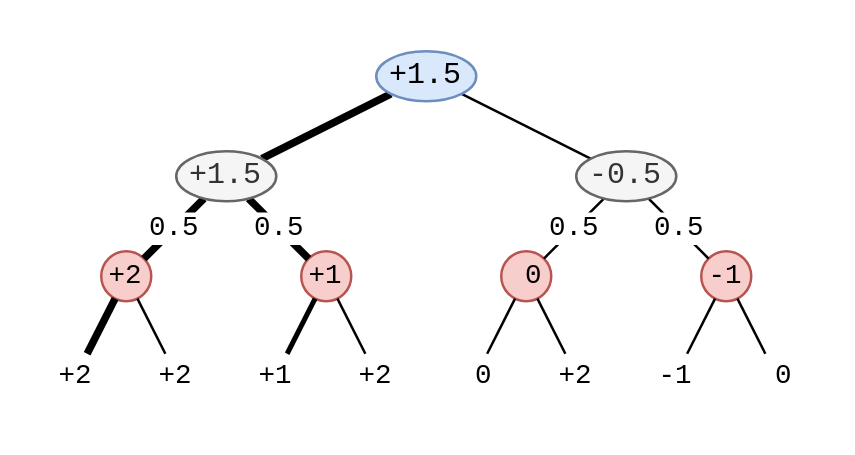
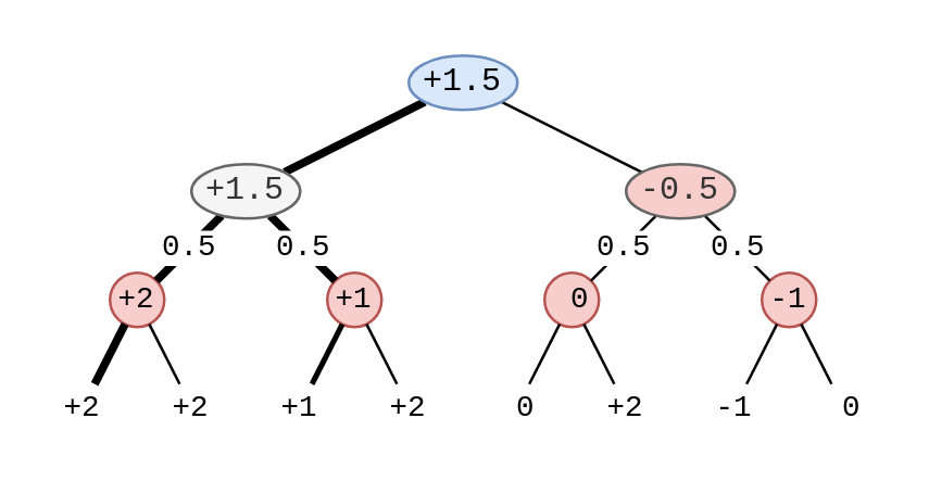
  <mxCell id="0" />
  <mxCell id="1" parent="0" />
  <mxCell id="2" value="" style="endArrow=none;html=1;rounded=0;fontFamily=Courier New;fontSize=11;strokeWidth=3;" parent="1" source="28" target="30" edge="1"><mxGeometry width="50" height="50" relative="1" as="geometry"><mxPoint x="98.944" y="65.528" as="sourcePoint" /><mxPoint x="161.056" y="34.472" as="targetPoint" /></mxGeometry></mxCell>
  <mxCell id="3" value="" style="endArrow=none;html=1;rounded=0;fontFamily=Courier New;fontSize=11;" parent="1" source="29" target="30" edge="1"><mxGeometry width="50" height="50" relative="1" as="geometry"><mxPoint x="241.056" y="65.528" as="sourcePoint" /><mxPoint x="178.944" y="34.472" as="targetPoint" /></mxGeometry></mxCell>
  <mxCell id="4" value="+2" style="ellipse;whiteSpace=wrap;html=1;aspect=fixed;fontFamily=Courier New;fontSize=11;fillColor=#f8cecc;strokeColor=#b85450;" parent="1" vertex="1"><mxGeometry x="40" y="100" width="20" height="20" as="geometry" /></mxCell>
  <mxCell id="5" value="+1" style="ellipse;whiteSpace=wrap;html=1;aspect=fixed;fontFamily=Courier New;fontSize=11;fillColor=#f8cecc;strokeColor=#b85450;" parent="1" vertex="1"><mxGeometry x="120" y="100" width="20" height="20" as="geometry" /></mxCell>
  <mxCell id="6" value="&amp;nbsp;0" style="ellipse;whiteSpace=wrap;html=1;aspect=fixed;fontFamily=Courier New;fontSize=11;fillColor=#f8cecc;strokeColor=#b85450;" parent="1" vertex="1"><mxGeometry x="200" y="100" width="20" height="20" as="geometry" /></mxCell>
  <mxCell id="7" value="-1" style="ellipse;whiteSpace=wrap;html=1;aspect=fixed;fontFamily=Courier New;fontSize=11;fillColor=#f8cecc;strokeColor=#b85450;" parent="1" vertex="1"><mxGeometry x="280" y="100" width="20" height="20" as="geometry" /></mxCell>
  <mxCell id="8" value="0.5" style="endArrow=none;html=1;rounded=0;fontFamily=Courier New;fontSize=11;strokeWidth=3;" parent="1" source="4" target="28" edge="1"><mxGeometry width="50" height="50" relative="1" as="geometry"><mxPoint x="180" y="58" as="sourcePoint" /><mxPoint x="82.929" y="77.071" as="targetPoint" /></mxGeometry></mxCell>
  <mxCell id="9" value="0.5" style="endArrow=none;html=1;rounded=0;fontFamily=Courier New;fontSize=11;strokeWidth=3;" parent="1" source="5" target="28" edge="1"><mxGeometry width="50" height="50" relative="1" as="geometry"><mxPoint x="107" y="123" as="sourcePoint" /><mxPoint x="97.071" y="77.071" as="targetPoint" /></mxGeometry></mxCell>
  <mxCell id="10" value="0.5" style="endArrow=none;html=1;rounded=0;fontFamily=Courier New;fontSize=11;" parent="1" source="6" target="29" edge="1"><mxGeometry width="50" height="50" relative="1" as="geometry"><mxPoint x="67" y="130" as="sourcePoint" /><mxPoint x="242.929" y="77.071" as="targetPoint" /></mxGeometry></mxCell>
  <mxCell id="11" value="0.5" style="endArrow=none;html=1;rounded=0;fontFamily=Courier New;fontSize=11;" parent="1" source="7" target="29" edge="1"><mxGeometry width="50" height="50" relative="1" as="geometry"><mxPoint x="207" y="120" as="sourcePoint" /><mxPoint x="257.071" y="77.071" as="targetPoint" /></mxGeometry></mxCell>
  <mxCell id="12" value="+2" style="ellipse;whiteSpace=wrap;html=1;aspect=fixed;fontFamily=Courier New;fontSize=11;strokeColor=#FFFFFF;" parent="1" vertex="1"><mxGeometry x="20" y="140" width="20" height="20" as="geometry" /></mxCell>
  <mxCell id="13" value="+2" style="ellipse;whiteSpace=wrap;html=1;aspect=fixed;fontFamily=Courier New;fontSize=11;strokeColor=#FFFFFF;" parent="1" vertex="1"><mxGeometry x="60" y="140" width="20" height="20" as="geometry" /></mxCell>
  <mxCell id="14" value="" style="endArrow=none;html=1;rounded=0;fontFamily=Courier New;fontSize=11;strokeWidth=3;" parent="1" source="12" target="4" edge="1"><mxGeometry width="50" height="50" relative="1" as="geometry"><mxPoint x="-3" y="170" as="sourcePoint" /><mxPoint x="103" y="97" as="targetPoint" /></mxGeometry></mxCell>
  <mxCell id="15" value="" style="endArrow=none;html=1;rounded=0;fontFamily=Courier New;fontSize=11;" parent="1" source="13" target="4" edge="1"><mxGeometry width="50" height="50" relative="1" as="geometry"><mxPoint x="137" y="160" as="sourcePoint" /><mxPoint x="119" y="95" as="targetPoint" /></mxGeometry></mxCell>
  <mxCell id="16" value="+1" style="ellipse;whiteSpace=wrap;html=1;aspect=fixed;fontFamily=Courier New;fontSize=11;strokeColor=#FFFFFF;" parent="1" vertex="1"><mxGeometry x="100" y="140" width="20" height="20" as="geometry" /></mxCell>
  <mxCell id="17" value="+2" style="ellipse;whiteSpace=wrap;html=1;aspect=fixed;fontFamily=Courier New;fontSize=11;strokeColor=#FFFFFF;" parent="1" vertex="1"><mxGeometry x="140" y="140" width="20" height="20" as="geometry" /></mxCell>
  <mxCell id="18" value="" style="endArrow=none;html=1;rounded=0;fontFamily=Courier New;fontSize=11;strokeWidth=2;" parent="1" source="16" target="5" edge="1"><mxGeometry width="50" height="50" relative="1" as="geometry"><mxPoint x="77" y="170" as="sourcePoint" /><mxPoint x="183" y="97" as="targetPoint" /></mxGeometry></mxCell>
  <mxCell id="19" value="" style="endArrow=none;html=1;rounded=0;fontFamily=Courier New;fontSize=11;strokeWidth=1;" parent="1" source="17" target="5" edge="1"><mxGeometry width="50" height="50" relative="1" as="geometry"><mxPoint x="217" y="160" as="sourcePoint" /><mxPoint x="199" y="95" as="targetPoint" /></mxGeometry></mxCell>
  <mxCell id="20" value="&amp;nbsp;0" style="ellipse;whiteSpace=wrap;html=1;aspect=fixed;fontFamily=Courier New;fontSize=11;strokeColor=#FFFFFF;" parent="1" vertex="1"><mxGeometry x="180" y="140" width="20" height="20" as="geometry" /></mxCell>
  <mxCell id="21" value="" style="endArrow=none;html=1;rounded=0;fontFamily=Courier New;fontSize=11;" parent="1" source="20" target="6" edge="1"><mxGeometry width="50" height="50" relative="1" as="geometry"><mxPoint x="57" y="170" as="sourcePoint" /><mxPoint x="163" y="97" as="targetPoint" /></mxGeometry></mxCell>
  <mxCell id="22" value="-1" style="ellipse;whiteSpace=wrap;html=1;aspect=fixed;fontFamily=Courier New;fontSize=11;strokeColor=#FFFFFF;" parent="1" vertex="1"><mxGeometry x="260" y="140" width="20" height="20" as="geometry" /></mxCell>
  <mxCell id="23" value="&amp;nbsp;0" style="ellipse;whiteSpace=wrap;html=1;aspect=fixed;fontFamily=Courier New;fontSize=11;strokeColor=#FFFFFF;" parent="1" vertex="1"><mxGeometry x="300" y="140" width="20" height="20" as="geometry" /></mxCell>
  <mxCell id="24" value="" style="endArrow=none;html=1;rounded=0;fontFamily=Courier New;fontSize=11;" parent="1" source="22" target="7" edge="1"><mxGeometry width="50" height="50" relative="1" as="geometry"><mxPoint x="117" y="170" as="sourcePoint" /><mxPoint x="223" y="97" as="targetPoint" /></mxGeometry></mxCell>
  <mxCell id="25" value="" style="endArrow=none;html=1;rounded=0;fontFamily=Courier New;fontSize=11;" parent="1" source="23" target="7" edge="1"><mxGeometry width="50" height="50" relative="1" as="geometry"><mxPoint x="257" y="160" as="sourcePoint" /><mxPoint x="239" y="95" as="targetPoint" /></mxGeometry></mxCell>
  <mxCell id="26" value="+2" style="ellipse;whiteSpace=wrap;html=1;aspect=fixed;fontFamily=Courier New;fontSize=11;strokeColor=#FFFFFF;" parent="1" vertex="1"><mxGeometry x="220" y="140" width="20" height="20" as="geometry" /></mxCell>
  <mxCell id="27" value="" style="endArrow=none;html=1;rounded=0;fontFamily=Courier New;fontSize=11;" parent="1" source="26" target="6" edge="1"><mxGeometry width="50" height="50" relative="1" as="geometry"><mxPoint x="217" y="160" as="sourcePoint" /><mxPoint x="199" y="95" as="targetPoint" /></mxGeometry></mxCell>
  <mxCell id="28" value="+1.5" style="ellipse;whiteSpace=wrap;html=1;fillColor=#f5f5f5;fontColor=#333333;strokeColor=#666666;fontFamily=Courier New;" parent="1" vertex="1"><mxGeometry x="70" y="60" width="40" height="20" as="geometry" /></mxCell>
- <mxCell id="29" value="-0.5" style="ellipse;whiteSpace=wrap;html=1;fillColor=#f5f5f5;fontColor=#333333;strokeColor=#666666;fontFamily=Courier New;" parent="1" vertex="1"><mxGeometry x="230" y="60" width="40" height="20" as="geometry" /></mxCell>
+ <mxCell id="29" value="-0.5" style="ellipse;whiteSpace=wrap;html=1;fillColor=#f8cecc;fontColor=#333333;strokeColor=#666666;fontFamily=Courier New;" parent="1" vertex="1"><mxGeometry x="230" y="60" width="40" height="20" as="geometry" /></mxCell>
  <mxCell id="30" value="+1.5" style="ellipse;whiteSpace=wrap;html=1;fillColor=#dae8fc;strokeColor=#6c8ebf;fontFamily=Courier New;" parent="1" vertex="1"><mxGeometry x="150" y="20" width="40" height="20" as="geometry" /></mxCell>
